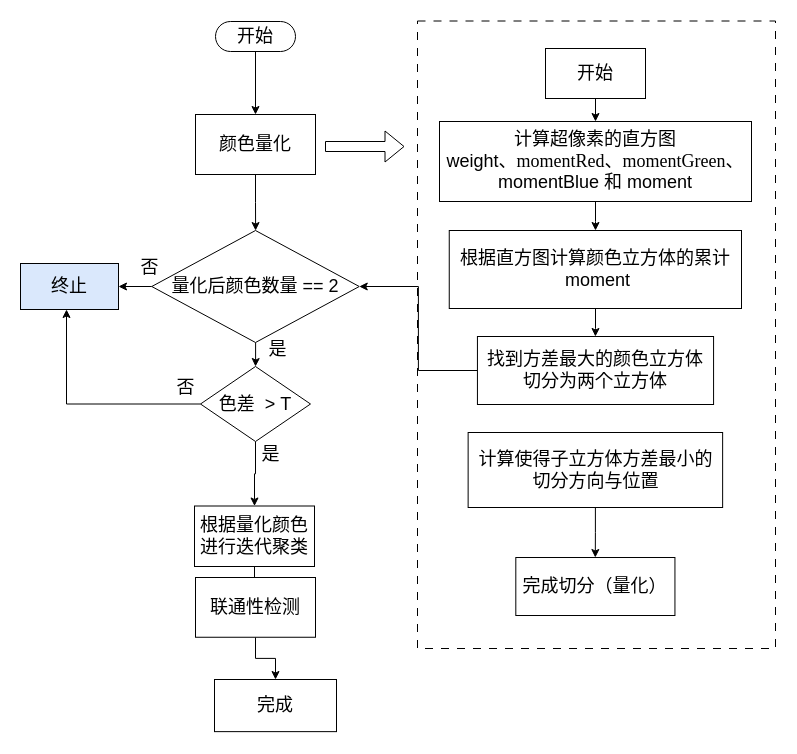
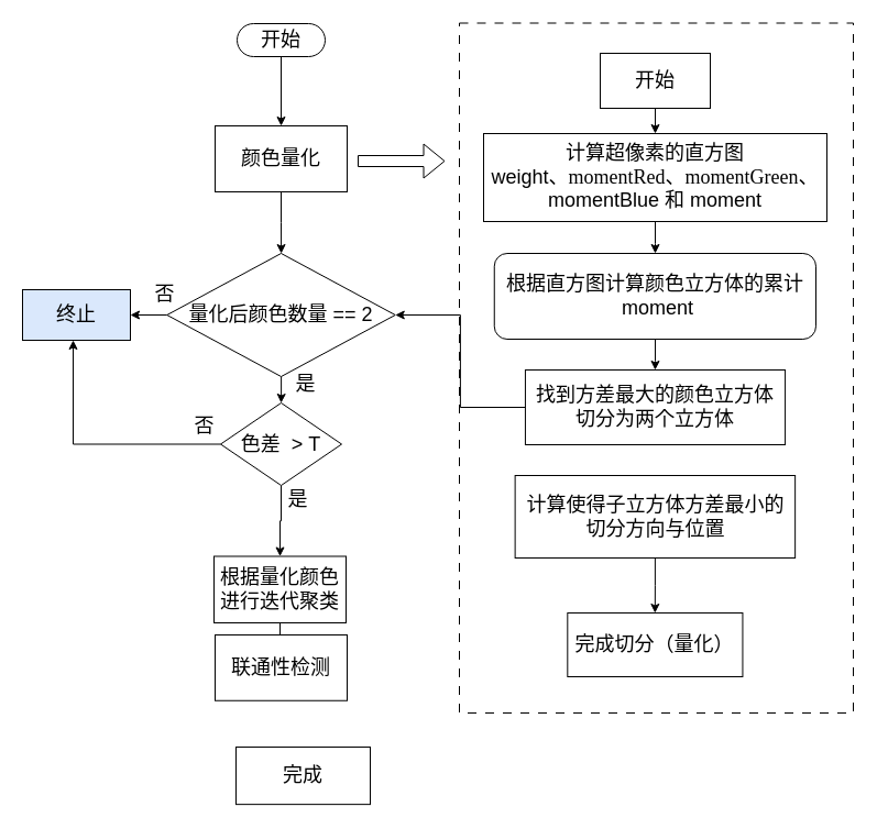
  <mxCell id="0" />
  <mxCell id="1" parent="0" />
  <mxCell id="2" value="" style="html=1;dashed=1;whiteSpace=wrap;dashPattern=8 8;" vertex="1" parent="1"><mxGeometry x="417" y="20.5" width="358" height="627.5" as="geometry" /></mxCell>
  <mxCell id="3" value="" style="edgeStyle=orthogonalEdgeStyle;rounded=0;orthogonalLoop=1;jettySize=auto;html=1;fontSize=18;" edge="1" parent="1" source="4" target="6"><mxGeometry relative="1" as="geometry" /></mxCell>
  <mxCell id="4" value="开始" style="html=1;dashed=0;whiteSpace=wrap;shape=mxgraph.dfd.start;fontSize=18;" vertex="1" parent="1"><mxGeometry x="215" y="21" width="80" height="30" as="geometry" /></mxCell>
  <mxCell id="5" value="" style="edgeStyle=orthogonalEdgeStyle;rounded=0;orthogonalLoop=1;jettySize=auto;html=1;fontSize=18;" edge="1" parent="1" source="6" target="9"><mxGeometry relative="1" as="geometry" /></mxCell>
  <mxCell id="6" value="颜色量化" style="whiteSpace=wrap;html=1;dashed=0;fontSize=18;" vertex="1" parent="1"><mxGeometry x="195" y="114" width="120" height="60" as="geometry" /></mxCell>
  <mxCell id="7" value="" style="edgeStyle=orthogonalEdgeStyle;rounded=0;orthogonalLoop=1;jettySize=auto;html=1;fontSize=18;" edge="1" parent="1" source="9" target="12"><mxGeometry relative="1" as="geometry" /></mxCell>
  <mxCell id="8" value="" style="edgeStyle=orthogonalEdgeStyle;rounded=0;orthogonalLoop=1;jettySize=auto;html=1;" edge="1" parent="1" source="9" target="30"><mxGeometry relative="1" as="geometry" /></mxCell>
  <mxCell id="9" value="量化后颜色数量 == 2" style="rhombus;whiteSpace=wrap;html=1;dashed=0;fontSize=18;" vertex="1" parent="1"><mxGeometry x="151.25" y="230" width="207.5" height="112" as="geometry" /></mxCell>
  <mxCell id="10" value="" style="edgeStyle=orthogonalEdgeStyle;rounded=0;orthogonalLoop=1;jettySize=auto;html=1;fontSize=18;" edge="1" parent="1" source="12" target="14"><mxGeometry relative="1" as="geometry" /></mxCell>
  <mxCell id="11" style="edgeStyle=orthogonalEdgeStyle;rounded=0;orthogonalLoop=1;jettySize=auto;html=1;exitX=0;exitY=0.5;exitDx=0;exitDy=0;" edge="1" parent="1" source="12" target="30"><mxGeometry relative="1" as="geometry"><mxPoint x="66" y="294" as="targetPoint" /><Array as="points"><mxPoint x="66" y="403" /></Array></mxGeometry></mxCell>
  <mxCell id="12" value="色差&amp;nbsp; &amp;gt; T" style="rhombus;whiteSpace=wrap;html=1;dashed=0;fontSize=18;" vertex="1" parent="1"><mxGeometry x="200" y="366" width="110" height="75" as="geometry" /></mxCell>
  <mxCell id="13" value="" style="edgeStyle=orthogonalEdgeStyle;rounded=0;orthogonalLoop=1;jettySize=auto;html=1;fontSize=18;" edge="1" parent="1" source="14" target="16"><mxGeometry relative="1" as="geometry" /></mxCell>
  <mxCell id="14" value="根据量化颜色&lt;br style=&quot;font-size: 18px;&quot;&gt;进行迭代聚类" style="whiteSpace=wrap;html=1;dashed=0;fontSize=18;" vertex="1" parent="1"><mxGeometry x="194" y="505.5" width="120" height="60.5" as="geometry" /></mxCell>
- <mxCell id="15" value="" style="edgeStyle=orthogonalEdgeStyle;rounded=0;orthogonalLoop=1;jettySize=auto;html=1;fontSize=18;" edge="1" parent="1" source="16" target="17"><mxGeometry relative="1" as="geometry" /></mxCell>
  <mxCell id="16" value="联通性检测" style="whiteSpace=wrap;html=1;dashed=0;fontSize=18;" vertex="1" parent="1"><mxGeometry x="195" y="577" width="120" height="59.75" as="geometry" /></mxCell>
  <mxCell id="17" value="完成" style="whiteSpace=wrap;html=1;dashed=0;fontSize=18;" vertex="1" parent="1"><mxGeometry x="214" y="679" width="122" height="52.13" as="geometry" /></mxCell>
  <mxCell id="18" value="" style="shape=flexArrow;endArrow=classic;html=1;rounded=0;fontSize=18;" edge="1" parent="1"><mxGeometry width="50" height="50" relative="1" as="geometry"><mxPoint x="324.5" y="146" as="sourcePoint" /><mxPoint x="404" y="146" as="targetPoint" /></mxGeometry></mxCell>
  <mxCell id="19" value="" style="edgeStyle=orthogonalEdgeStyle;rounded=0;orthogonalLoop=1;jettySize=auto;html=1;fontSize=18;" edge="1" parent="1" source="20" target="22"><mxGeometry relative="1" as="geometry" /></mxCell>
  <mxCell id="20" value="开始" style="html=1;dashed=0;whiteSpace=wrap;fontSize=18;" vertex="1" parent="1"><mxGeometry x="545" y="48" width="100" height="50" as="geometry" /></mxCell>
  <mxCell id="21" value="" style="edgeStyle=orthogonalEdgeStyle;rounded=0;orthogonalLoop=1;jettySize=auto;html=1;fontSize=18;" edge="1" parent="1" source="22" target="24"><mxGeometry relative="1" as="geometry" /></mxCell>
  <mxCell id="22" value="计算超像素的直方图&lt;br style=&quot;font-size: 18px;&quot;&gt;&lt;span style=&quot;background-color: initial; font-size: 18px;&quot;&gt;weight&lt;/span&gt;&lt;font style=&quot;background-color: initial; font-size: 18px;&quot; face=&quot;宋体&quot;&gt;、&lt;/font&gt;&lt;font style=&quot;background-color: initial; font-size: 18px;&quot; face=&quot;Times New Roman&quot;&gt;momentRed&lt;/font&gt;&lt;font style=&quot;background-color: initial; font-size: 18px;&quot; face=&quot;宋体&quot;&gt;、&lt;/font&gt;&lt;font style=&quot;background-color: initial; font-size: 18px;&quot; face=&quot;Times New Roman&quot;&gt;momentGreen&lt;/font&gt;&lt;font style=&quot;background-color: initial; font-size: 18px;&quot; face=&quot;宋体&quot;&gt;、&lt;br style=&quot;font-size: 18px;&quot;&gt;&lt;/font&gt;&lt;span style=&quot;background-color: initial; font-size: 18px;&quot;&gt;momentBlue&lt;/span&gt;&lt;span style=&quot;background-color: initial; font-size: 18px;&quot;&gt;&amp;nbsp;&lt;font face=&quot;宋体&quot; style=&quot;font-size: 18px;&quot;&gt;和&lt;/font&gt; &lt;/span&gt;&lt;span style=&quot;background-color: initial; font-size: 18px;&quot;&gt;moment&lt;/span&gt;" style="whiteSpace=wrap;html=1;dashed=0;fontSize=18;" vertex="1" parent="1"><mxGeometry x="439" y="121" width="312" height="80" as="geometry" /></mxCell>
  <mxCell id="23" value="" style="edgeStyle=orthogonalEdgeStyle;rounded=0;orthogonalLoop=1;jettySize=auto;html=1;fontSize=18;" edge="1" parent="1" source="24" target="26"><mxGeometry relative="1" as="geometry" /></mxCell>
- <mxCell id="24" value="根据直方图计算颜色立方体的累计&lt;br style=&quot;font-size: 18px;&quot;&gt;&amp;nbsp;&lt;span style=&quot;border-color: var(--border-color); background-color: initial; font-size: 18px;&quot;&gt;moment&lt;/span&gt;" style="whiteSpace=wrap;html=1;dashed=0;fontSize=18;" vertex="1" parent="1"><mxGeometry x="448.75" y="230" width="292.25" height="78" as="geometry" /></mxCell>
+ <mxCell id="24" value="根据直方图计算颜色立方体的累计&lt;br style=&quot;font-size: 18px;&quot;&gt;&amp;nbsp;&lt;span style=&quot;border-color: var(--border-color); background-color: initial; font-size: 18px;&quot;&gt;moment&lt;/span&gt;" style="whiteSpace=wrap;html=1;dashed=0;fontSize=18;rounded=1;" vertex="1" parent="1"><mxGeometry x="448.75" y="230" width="292.25" height="78" as="geometry" /></mxCell>
  <mxCell id="25" value="" style="edgeStyle=orthogonalEdgeStyle;rounded=0;orthogonalLoop=1;jettySize=auto;html=1;fontSize=18;" edge="1" parent="1" source="26" target="9"><mxGeometry relative="1" as="geometry" /></mxCell>
  <mxCell id="26" value="找到方差最大的颜色立方体&lt;br style=&quot;font-size: 18px;&quot;&gt;切分为两个立方体" style="whiteSpace=wrap;html=1;dashed=0;fontSize=18;" vertex="1" parent="1"><mxGeometry x="476.94" y="336" width="236.13" height="68" as="geometry" /></mxCell>
  <mxCell id="27" value="" style="edgeStyle=orthogonalEdgeStyle;rounded=0;orthogonalLoop=1;jettySize=auto;html=1;fontSize=18;" edge="1" parent="1" source="28" target="29"><mxGeometry relative="1" as="geometry" /></mxCell>
  <mxCell id="28" value="计算使得子立方体方差最小的&lt;br style=&quot;font-size: 18px;&quot;&gt;切分方向与位置" style="whiteSpace=wrap;html=1;dashed=0;fontSize=18;" vertex="1" parent="1"><mxGeometry x="467.63" y="432" width="254.5" height="75" as="geometry" /></mxCell>
  <mxCell id="29" value="完成切分（量化）" style="whiteSpace=wrap;html=1;dashed=0;fontSize=18;" vertex="1" parent="1"><mxGeometry x="515.31" y="557.01" width="159.13" height="58" as="geometry" /></mxCell>
  <mxCell id="30" value="终止" style="whiteSpace=wrap;html=1;fontSize=18;dashed=0;fillColor=#dae8fc;" vertex="1" parent="1"><mxGeometry x="20" y="263" width="98" height="46" as="geometry" /></mxCell>
  <mxCell id="31" value="否" style="text;html=1;align=center;verticalAlign=middle;resizable=0;points=[];autosize=1;strokeColor=none;fillColor=none;fontSize=18;" vertex="1" parent="1"><mxGeometry x="167" y="370" width="36" height="34" as="geometry" /></mxCell>
  <mxCell id="32" value="是" style="text;html=1;align=center;verticalAlign=middle;resizable=0;points=[];autosize=1;strokeColor=none;fillColor=none;fontSize=18;" vertex="1" parent="1"><mxGeometry x="252" y="437" width="36" height="34" as="geometry" /></mxCell>
  <mxCell id="33" value="是" style="text;html=1;align=center;verticalAlign=middle;resizable=0;points=[];autosize=1;strokeColor=none;fillColor=none;fontSize=18;" vertex="1" parent="1"><mxGeometry x="259" y="332" width="36" height="34" as="geometry" /></mxCell>
  <mxCell id="34" value="否" style="text;html=1;align=center;verticalAlign=middle;resizable=0;points=[];autosize=1;strokeColor=none;fillColor=none;fontSize=18;" vertex="1" parent="1"><mxGeometry x="131" y="250" width="36" height="34" as="geometry" /></mxCell>
